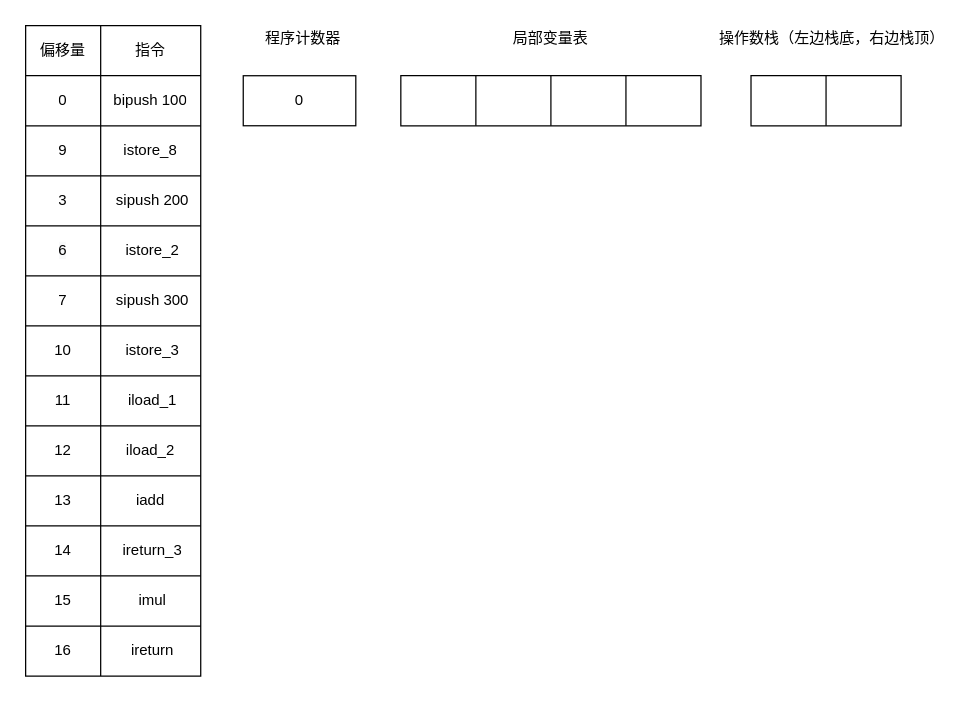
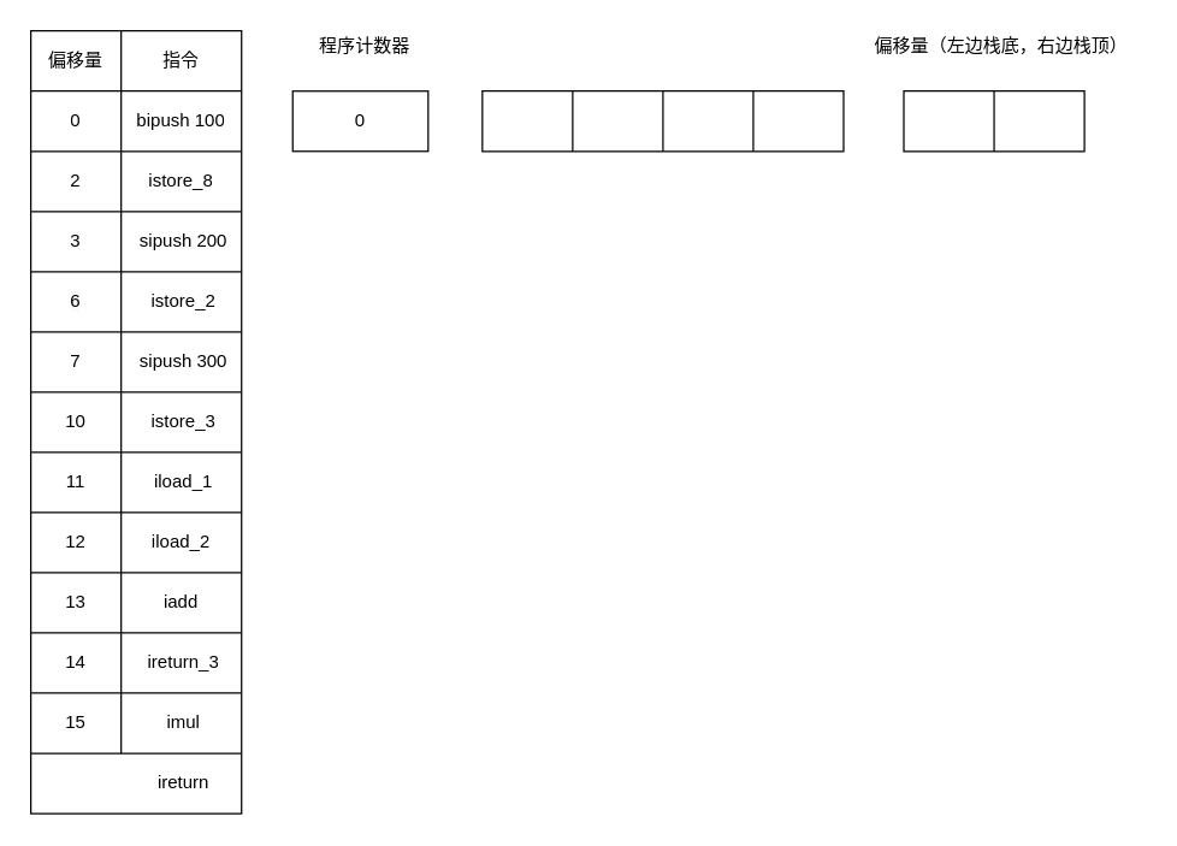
  <mxCell id="0" />
  <mxCell id="1" parent="0" />
  <mxCell id="2" value="" style="shape=table;html=1;whiteSpace=wrap;startSize=0;container=1;collapsible=0;childLayout=tableLayout;" vertex="1" parent="1"><mxGeometry x="20" y="20" width="140" height="520" as="geometry" /></mxCell>
  <mxCell id="3" value="" style="shape=partialRectangle;html=1;whiteSpace=wrap;collapsible=0;dropTarget=0;pointerEvents=0;fillColor=none;top=0;left=0;bottom=0;right=0;points=[[0,0.5],[1,0.5]];portConstraint=eastwest;" vertex="1" parent="2"><mxGeometry width="140" height="40" as="geometry" /></mxCell>
  <mxCell id="4" value="偏移量" style="shape=partialRectangle;html=1;whiteSpace=wrap;connectable=0;fillColor=none;top=0;left=0;bottom=0;right=0;overflow=hidden;" vertex="1" parent="3"><mxGeometry width="60" height="40" as="geometry" /></mxCell>
  <mxCell id="5" value="指令" style="shape=partialRectangle;html=1;whiteSpace=wrap;connectable=0;fillColor=none;top=0;left=0;bottom=0;right=0;overflow=hidden;" vertex="1" parent="3"><mxGeometry x="60" width="80" height="40" as="geometry" /></mxCell>
  <mxCell id="6" value="" style="shape=partialRectangle;html=1;whiteSpace=wrap;collapsible=0;dropTarget=0;pointerEvents=0;fillColor=none;top=0;left=0;bottom=0;right=0;points=[[0,0.5],[1,0.5]];portConstraint=eastwest;" vertex="1" parent="2"><mxGeometry y="40" width="140" height="40" as="geometry" /></mxCell>
  <mxCell id="7" value="0" style="shape=partialRectangle;html=1;whiteSpace=wrap;connectable=0;fillColor=none;top=0;left=0;bottom=0;right=0;overflow=hidden;" vertex="1" parent="6"><mxGeometry width="60" height="40" as="geometry" /></mxCell>
  <mxCell id="8" value="bipush 100" style="shape=partialRectangle;html=1;whiteSpace=wrap;connectable=0;fillColor=none;top=0;left=0;bottom=0;right=0;overflow=hidden;" vertex="1" parent="6"><mxGeometry x="60" width="80" height="40" as="geometry" /></mxCell>
  <mxCell id="9" value="" style="shape=partialRectangle;html=1;whiteSpace=wrap;collapsible=0;dropTarget=0;pointerEvents=0;fillColor=none;top=0;left=0;bottom=0;right=0;points=[[0,0.5],[1,0.5]];portConstraint=eastwest;" vertex="1" parent="2"><mxGeometry y="80" width="140" height="40" as="geometry" /></mxCell>
- <mxCell id="10" value="9" style="shape=partialRectangle;html=1;whiteSpace=wrap;connectable=0;fillColor=none;top=0;left=0;bottom=0;right=0;overflow=hidden;" vertex="1" parent="9"><mxGeometry width="60" height="40" as="geometry" /></mxCell>
+ <mxCell id="10" value="2" style="shape=partialRectangle;html=1;whiteSpace=wrap;connectable=0;fillColor=none;top=0;left=0;bottom=0;right=0;overflow=hidden;" vertex="1" parent="9"><mxGeometry width="60" height="40" as="geometry" /></mxCell>
  <mxCell id="11" value="&lt;div&gt;istore_8&lt;br&gt;&lt;/div&gt;" style="shape=partialRectangle;html=1;whiteSpace=wrap;connectable=0;fillColor=none;top=0;left=0;bottom=0;right=0;overflow=hidden;" vertex="1" parent="9"><mxGeometry x="60" width="80" height="40" as="geometry" /></mxCell>
  <mxCell id="12" style="shape=partialRectangle;html=1;whiteSpace=wrap;collapsible=0;dropTarget=0;pointerEvents=0;fillColor=none;top=0;left=0;bottom=0;right=0;points=[[0,0.5],[1,0.5]];portConstraint=eastwest;" vertex="1" parent="2"><mxGeometry y="120" width="140" height="40" as="geometry" /></mxCell>
  <mxCell id="13" value="&lt;span&gt;3&lt;/span&gt;" style="shape=partialRectangle;html=1;whiteSpace=wrap;connectable=0;fillColor=none;top=0;left=0;bottom=0;right=0;overflow=hidden;" vertex="1" parent="12"><mxGeometry width="60" height="40" as="geometry" /></mxCell>
  <mxCell id="14" value="&amp;nbsp;sipush 200" style="shape=partialRectangle;html=1;whiteSpace=wrap;connectable=0;fillColor=none;top=0;left=0;bottom=0;right=0;overflow=hidden;" vertex="1" parent="12"><mxGeometry x="60" width="80" height="40" as="geometry" /></mxCell>
  <mxCell id="15" style="shape=partialRectangle;html=1;whiteSpace=wrap;collapsible=0;dropTarget=0;pointerEvents=0;fillColor=none;top=0;left=0;bottom=0;right=0;points=[[0,0.5],[1,0.5]];portConstraint=eastwest;" vertex="1" parent="2"><mxGeometry y="160" width="140" height="40" as="geometry" /></mxCell>
  <mxCell id="16" value="&lt;meta charset=&quot;utf-8&quot;&gt;&lt;span style=&quot;color: rgb(0, 0, 0); font-family: helvetica; font-size: 12px; font-style: normal; font-weight: 400; letter-spacing: normal; text-align: center; text-indent: 0px; text-transform: none; word-spacing: 0px; background-color: rgb(248, 249, 250); display: inline; float: none;&quot;&gt;6&lt;/span&gt;" style="shape=partialRectangle;html=1;whiteSpace=wrap;connectable=0;fillColor=none;top=0;left=0;bottom=0;right=0;overflow=hidden;" vertex="1" parent="15"><mxGeometry width="60" height="40" as="geometry" /></mxCell>
  <mxCell id="17" value="&amp;nbsp;istore_2" style="shape=partialRectangle;html=1;whiteSpace=wrap;connectable=0;fillColor=none;top=0;left=0;bottom=0;right=0;overflow=hidden;" vertex="1" parent="15"><mxGeometry x="60" width="80" height="40" as="geometry" /></mxCell>
  <mxCell id="18" style="shape=partialRectangle;html=1;whiteSpace=wrap;collapsible=0;dropTarget=0;pointerEvents=0;fillColor=none;top=0;left=0;bottom=0;right=0;points=[[0,0.5],[1,0.5]];portConstraint=eastwest;" vertex="1" parent="2"><mxGeometry y="200" width="140" height="40" as="geometry" /></mxCell>
  <mxCell id="19" value="&lt;span&gt;7&lt;/span&gt;" style="shape=partialRectangle;html=1;whiteSpace=wrap;connectable=0;fillColor=none;top=0;left=0;bottom=0;right=0;overflow=hidden;" vertex="1" parent="18"><mxGeometry width="60" height="40" as="geometry" /></mxCell>
  <mxCell id="20" value="&amp;nbsp;sipush 300" style="shape=partialRectangle;html=1;whiteSpace=wrap;connectable=0;fillColor=none;top=0;left=0;bottom=0;right=0;overflow=hidden;" vertex="1" parent="18"><mxGeometry x="60" width="80" height="40" as="geometry" /></mxCell>
  <mxCell id="21" style="shape=partialRectangle;html=1;whiteSpace=wrap;collapsible=0;dropTarget=0;pointerEvents=0;fillColor=none;top=0;left=0;bottom=0;right=0;points=[[0,0.5],[1,0.5]];portConstraint=eastwest;" vertex="1" parent="2"><mxGeometry y="240" width="140" height="40" as="geometry" /></mxCell>
  <mxCell id="22" value="&lt;span&gt;10&lt;/span&gt;" style="shape=partialRectangle;html=1;whiteSpace=wrap;connectable=0;fillColor=none;top=0;left=0;bottom=0;right=0;overflow=hidden;" vertex="1" parent="21"><mxGeometry width="60" height="40" as="geometry" /></mxCell>
  <mxCell id="23" value="&amp;nbsp;istore_3" style="shape=partialRectangle;html=1;whiteSpace=wrap;connectable=0;fillColor=none;top=0;left=0;bottom=0;right=0;overflow=hidden;" vertex="1" parent="21"><mxGeometry x="60" width="80" height="40" as="geometry" /></mxCell>
  <mxCell id="24" style="shape=partialRectangle;html=1;whiteSpace=wrap;collapsible=0;dropTarget=0;pointerEvents=0;fillColor=none;top=0;left=0;bottom=0;right=0;points=[[0,0.5],[1,0.5]];portConstraint=eastwest;" vertex="1" parent="2"><mxGeometry y="280" width="140" height="40" as="geometry" /></mxCell>
  <mxCell id="25" value="11" style="shape=partialRectangle;html=1;whiteSpace=wrap;connectable=0;fillColor=none;top=0;left=0;bottom=0;right=0;overflow=hidden;" vertex="1" parent="24"><mxGeometry width="60" height="40" as="geometry" /></mxCell>
  <mxCell id="26" value="&amp;nbsp;iload_1" style="shape=partialRectangle;html=1;whiteSpace=wrap;connectable=0;fillColor=none;top=0;left=0;bottom=0;right=0;overflow=hidden;" vertex="1" parent="24"><mxGeometry x="60" width="80" height="40" as="geometry" /></mxCell>
  <mxCell id="27" style="shape=partialRectangle;html=1;whiteSpace=wrap;collapsible=0;dropTarget=0;pointerEvents=0;fillColor=none;top=0;left=0;bottom=0;right=0;points=[[0,0.5],[1,0.5]];portConstraint=eastwest;" vertex="1" parent="2"><mxGeometry y="320" width="140" height="40" as="geometry" /></mxCell>
  <mxCell id="28" value="12" style="shape=partialRectangle;html=1;whiteSpace=wrap;connectable=0;fillColor=none;top=0;left=0;bottom=0;right=0;overflow=hidden;" vertex="1" parent="27"><mxGeometry width="60" height="40" as="geometry" /></mxCell>
  <mxCell id="29" value="iload_2" style="shape=partialRectangle;html=1;whiteSpace=wrap;connectable=0;fillColor=none;top=0;left=0;bottom=0;right=0;overflow=hidden;" vertex="1" parent="27"><mxGeometry x="60" width="80" height="40" as="geometry" /></mxCell>
  <mxCell id="30" style="shape=partialRectangle;html=1;whiteSpace=wrap;collapsible=0;dropTarget=0;pointerEvents=0;fillColor=none;top=0;left=0;bottom=0;right=0;points=[[0,0.5],[1,0.5]];portConstraint=eastwest;" vertex="1" parent="2"><mxGeometry y="360" width="140" height="40" as="geometry" /></mxCell>
  <mxCell id="31" value="13" style="shape=partialRectangle;html=1;whiteSpace=wrap;connectable=0;fillColor=none;top=0;left=0;bottom=0;right=0;overflow=hidden;" vertex="1" parent="30"><mxGeometry width="60" height="40" as="geometry" /></mxCell>
  <mxCell id="32" value="iadd" style="shape=partialRectangle;html=1;whiteSpace=wrap;connectable=0;fillColor=none;top=0;left=0;bottom=0;right=0;overflow=hidden;" vertex="1" parent="30"><mxGeometry x="60" width="80" height="40" as="geometry" /></mxCell>
  <mxCell id="33" style="shape=partialRectangle;html=1;whiteSpace=wrap;collapsible=0;dropTarget=0;pointerEvents=0;fillColor=none;top=0;left=0;bottom=0;right=0;points=[[0,0.5],[1,0.5]];portConstraint=eastwest;" vertex="1" parent="2"><mxGeometry y="400" width="140" height="40" as="geometry" /></mxCell>
  <mxCell id="34" value="&lt;span&gt;14&lt;/span&gt;" style="shape=partialRectangle;html=1;whiteSpace=wrap;connectable=0;fillColor=none;top=0;left=0;bottom=0;right=0;overflow=hidden;" vertex="1" parent="33"><mxGeometry width="60" height="40" as="geometry" /></mxCell>
  <mxCell id="35" value="&amp;nbsp;ireturn_3" style="shape=partialRectangle;html=1;whiteSpace=wrap;connectable=0;fillColor=none;top=0;left=0;bottom=0;right=0;overflow=hidden;" vertex="1" parent="33"><mxGeometry x="60" width="80" height="40" as="geometry" /></mxCell>
  <mxCell id="36" style="shape=partialRectangle;html=1;whiteSpace=wrap;collapsible=0;dropTarget=0;pointerEvents=0;fillColor=none;top=0;left=0;bottom=0;right=0;points=[[0,0.5],[1,0.5]];portConstraint=eastwest;" vertex="1" parent="2"><mxGeometry y="440" width="140" height="40" as="geometry" /></mxCell>
  <mxCell id="37" value="&lt;span&gt;15&lt;/span&gt;" style="shape=partialRectangle;html=1;whiteSpace=wrap;connectable=0;fillColor=none;top=0;left=0;bottom=0;right=0;overflow=hidden;" vertex="1" parent="36"><mxGeometry width="60" height="40" as="geometry" /></mxCell>
  <mxCell id="38" value="&amp;nbsp;imul" style="shape=partialRectangle;html=1;whiteSpace=wrap;connectable=0;fillColor=none;top=0;left=0;bottom=0;right=0;overflow=hidden;" vertex="1" parent="36"><mxGeometry x="60" width="80" height="40" as="geometry" /></mxCell>
  <mxCell id="39" style="shape=partialRectangle;html=1;whiteSpace=wrap;collapsible=0;dropTarget=0;pointerEvents=0;fillColor=none;top=0;left=0;bottom=0;right=0;points=[[0,0.5],[1,0.5]];portConstraint=eastwest;" vertex="1" parent="2"><mxGeometry y="480" width="140" height="40" as="geometry" /></mxCell>
- <mxCell id="40" value="&lt;span&gt;16&lt;/span&gt;" style="shape=partialRectangle;html=1;whiteSpace=wrap;connectable=0;fillColor=none;top=0;left=0;bottom=0;right=0;overflow=hidden;" vertex="1" parent="39"><mxGeometry width="60" height="40" as="geometry" /></mxCell>
  <mxCell id="41" value="&amp;nbsp;ireturn" style="shape=partialRectangle;html=1;whiteSpace=wrap;connectable=0;fillColor=none;top=0;left=0;bottom=0;right=0;overflow=hidden;" vertex="1" parent="39"><mxGeometry x="60" width="80" height="40" as="geometry" /></mxCell>
  <mxCell id="42" value="0" style="rounded=0;whiteSpace=wrap;html=1;" vertex="1" parent="1"><mxGeometry x="194" y="60" width="90" height="40" as="geometry" /></mxCell>
  <mxCell id="43" value="程序计数器" style="text;html=1;strokeColor=none;fillColor=none;align=center;verticalAlign=middle;whiteSpace=wrap;rounded=0;" vertex="1" parent="1"><mxGeometry x="194" y="20" width="96" height="20" as="geometry" /></mxCell>
- <mxCell id="44" value="局部变量表" style="text;html=1;strokeColor=none;fillColor=none;align=center;verticalAlign=middle;whiteSpace=wrap;rounded=0;" vertex="1" parent="1"><mxGeometry x="392" y="20" width="96" height="20" as="geometry" /></mxCell>
  <mxCell id="45" value="" style="shape=table;html=1;whiteSpace=wrap;startSize=0;container=1;collapsible=0;childLayout=tableLayout;" vertex="1" parent="1"><mxGeometry x="320" y="60" width="240" height="40" as="geometry" /></mxCell>
  <mxCell id="46" value="" style="shape=partialRectangle;html=1;whiteSpace=wrap;collapsible=0;dropTarget=0;pointerEvents=0;fillColor=none;top=0;left=0;bottom=0;right=0;points=[[0,0.5],[1,0.5]];portConstraint=eastwest;" vertex="1" parent="45"><mxGeometry width="240" height="40" as="geometry" /></mxCell>
  <mxCell id="47" style="shape=partialRectangle;html=1;whiteSpace=wrap;connectable=0;fillColor=none;top=0;left=0;bottom=0;right=0;overflow=hidden;" vertex="1" parent="46"><mxGeometry width="60" height="40" as="geometry" /></mxCell>
  <mxCell id="48" value="" style="shape=partialRectangle;html=1;whiteSpace=wrap;connectable=0;fillColor=none;top=0;left=0;bottom=0;right=0;overflow=hidden;" vertex="1" parent="46"><mxGeometry x="60" width="60" height="40" as="geometry" /></mxCell>
  <mxCell id="49" value="" style="shape=partialRectangle;html=1;whiteSpace=wrap;connectable=0;fillColor=none;top=0;left=0;bottom=0;right=0;overflow=hidden;" vertex="1" parent="46"><mxGeometry x="120" width="60" height="40" as="geometry" /></mxCell>
  <mxCell id="50" value="" style="shape=partialRectangle;html=1;whiteSpace=wrap;connectable=0;fillColor=none;top=0;left=0;bottom=0;right=0;overflow=hidden;" vertex="1" parent="46"><mxGeometry x="180" width="60" height="40" as="geometry" /></mxCell>
- <mxCell id="51" value="操作数栈（左边栈底，右边栈顶）" style="text;html=1;strokeColor=none;fillColor=none;align=center;verticalAlign=middle;whiteSpace=wrap;rounded=0;" vertex="1" parent="1"><mxGeometry x="570" y="20" width="190" height="20" as="geometry" /></mxCell>
+ <mxCell id="51" value="偏移量（左边栈底，右边栈顶）" style="text;html=1;strokeColor=none;fillColor=none;align=center;verticalAlign=middle;whiteSpace=wrap;rounded=0;" vertex="1" parent="1"><mxGeometry x="570" y="20" width="190" height="20" as="geometry" /></mxCell>
  <mxCell id="52" value="" style="shape=table;html=1;whiteSpace=wrap;startSize=0;container=1;collapsible=0;childLayout=tableLayout;" vertex="1" parent="1"><mxGeometry x="600" y="60" width="120" height="40" as="geometry" /></mxCell>
  <mxCell id="53" value="" style="shape=partialRectangle;html=1;whiteSpace=wrap;collapsible=0;dropTarget=0;pointerEvents=0;fillColor=none;top=0;left=0;bottom=0;right=0;points=[[0,0.5],[1,0.5]];portConstraint=eastwest;" vertex="1" parent="52"><mxGeometry width="120" height="40" as="geometry" /></mxCell>
  <mxCell id="54" style="shape=partialRectangle;html=1;whiteSpace=wrap;connectable=0;fillColor=none;top=0;left=0;bottom=0;right=0;overflow=hidden;" vertex="1" parent="53"><mxGeometry width="60" height="40" as="geometry" /></mxCell>
  <mxCell id="55" value="" style="shape=partialRectangle;html=1;whiteSpace=wrap;connectable=0;fillColor=none;top=0;left=0;bottom=0;right=0;overflow=hidden;" vertex="1" parent="53"><mxGeometry x="60" width="60" height="40" as="geometry" /></mxCell>
